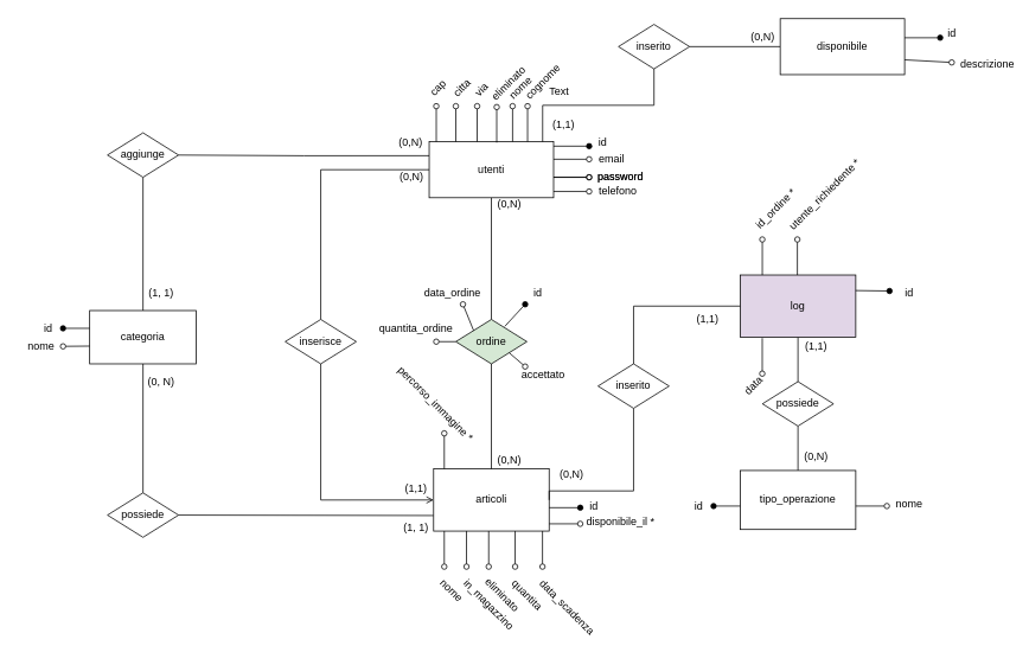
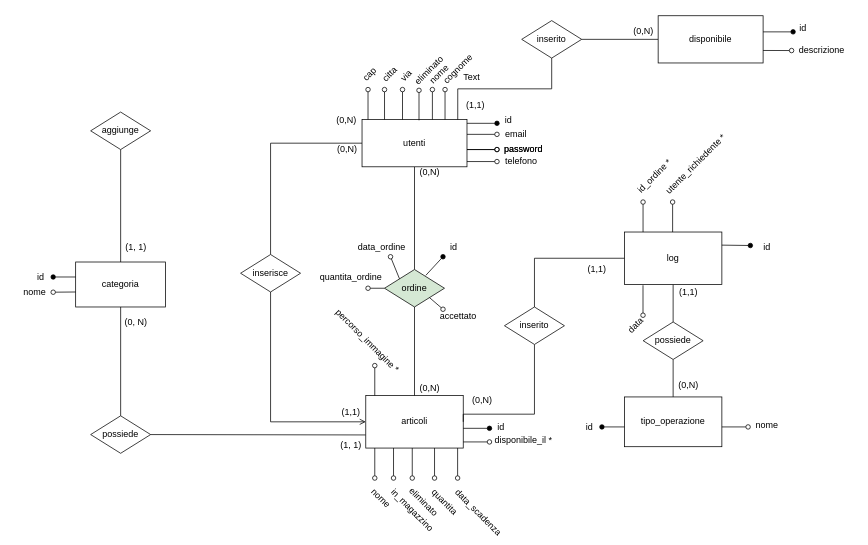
  <mxCell id="0" />
  <mxCell id="1" parent="0" />
  <mxCell id="2" style="edgeStyle=orthogonalEdgeStyle;rounded=0;orthogonalLoop=1;jettySize=auto;html=1;entryX=0.5;entryY=0;entryDx=0;entryDy=0;startArrow=none;startFill=0;endArrow=none;endFill=0;" parent="1" source="5" target="52" edge="1"><mxGeometry relative="1" as="geometry" /></mxCell>
  <mxCell id="3" style="edgeStyle=orthogonalEdgeStyle;rounded=0;orthogonalLoop=1;jettySize=auto;html=1;exitX=0;exitY=0.5;exitDx=0;exitDy=0;entryX=0.5;entryY=0;entryDx=0;entryDy=0;startArrow=none;startFill=0;endArrow=none;endFill=0;" parent="1" source="5" target="64" edge="1"><mxGeometry relative="1" as="geometry" /></mxCell>
- <mxCell id="4" style="edgeStyle=orthogonalEdgeStyle;rounded=0;orthogonalLoop=1;jettySize=auto;html=1;exitX=0;exitY=0.25;exitDx=0;exitDy=0;entryX=1;entryY=0.5;entryDx=0;entryDy=0;startArrow=none;startFill=0;endArrow=none;endFill=0;" parent="1" source="5" target="71" edge="1"><mxGeometry relative="1" as="geometry" /></mxCell>
  <mxCell id="5" value="utenti" style="rounded=0;whiteSpace=wrap;html=1;" parent="1" vertex="1"><mxGeometry x="482" y="159" width="140" height="63" as="geometry" /></mxCell>
  <mxCell id="6" value="" style="endArrow=oval;html=1;endFill=0;" parent="1" edge="1"><mxGeometry width="50" height="50" relative="1" as="geometry"><mxPoint x="622" y="178.71" as="sourcePoint" /><mxPoint x="662" y="178.71" as="targetPoint" /></mxGeometry></mxCell>
  <mxCell id="7" value="nome" style="text;html=1;align=center;verticalAlign=middle;resizable=0;points=[];autosize=1;rotation=-45;" parent="1" vertex="1"><mxGeometry x="560" y="89" width="50" height="20" as="geometry" /></mxCell>
  <mxCell id="8" value="email" style="text;html=1;align=center;verticalAlign=middle;resizable=0;points=[];autosize=1;rotation=0;" parent="1" vertex="1"><mxGeometry x="667" y="169" width="40" height="20" as="geometry" /></mxCell>
  <mxCell id="9" value="cognome" style="text;html=1;align=center;verticalAlign=middle;resizable=0;points=[];autosize=1;rotation=-45;" parent="1" vertex="1"><mxGeometry x="580" y="82" width="60" height="20" as="geometry" /></mxCell>
  <mxCell id="10" value="" style="endArrow=oval;html=1;endFill=0;" parent="1" edge="1"><mxGeometry width="50" height="50" relative="1" as="geometry"><mxPoint x="575.86" y="159" as="sourcePoint" /><mxPoint x="575.86" y="119" as="targetPoint" /></mxGeometry></mxCell>
  <mxCell id="11" value="" style="endArrow=oval;html=1;endFill=0;" parent="1" edge="1"><mxGeometry width="50" height="50" relative="1" as="geometry"><mxPoint x="536" y="159" as="sourcePoint" /><mxPoint x="536" y="119" as="targetPoint" /></mxGeometry></mxCell>
  <mxCell id="12" value="via" style="text;html=1;align=center;verticalAlign=middle;resizable=0;points=[];autosize=1;rotation=-45;" parent="1" vertex="1"><mxGeometry x="526" y="91" width="30" height="20" as="geometry" /></mxCell>
  <mxCell id="13" value="" style="endArrow=oval;html=1;endFill=0;" parent="1" edge="1"><mxGeometry width="50" height="50" relative="1" as="geometry"><mxPoint x="512" y="159" as="sourcePoint" /><mxPoint x="512" y="119" as="targetPoint" /></mxGeometry></mxCell>
  <mxCell id="14" value="citta" style="text;html=1;align=center;verticalAlign=middle;resizable=0;points=[];autosize=1;rotation=-45;" parent="1" vertex="1"><mxGeometry x="499" y="89" width="40" height="20" as="geometry" /></mxCell>
  <mxCell id="15" value="" style="endArrow=oval;html=1;endFill=1;exitX=1;exitY=0;exitDx=0;exitDy=0;" parent="1" edge="1"><mxGeometry width="50" height="50" relative="1" as="geometry"><mxPoint x="622" y="164" as="sourcePoint" /><mxPoint x="662" y="164" as="targetPoint" /><Array as="points"><mxPoint x="662" y="164" /></Array></mxGeometry></mxCell>
  <mxCell id="16" value="" style="endArrow=oval;html=1;endFill=0;" parent="1" edge="1"><mxGeometry width="50" height="50" relative="1" as="geometry"><mxPoint x="490" y="159" as="sourcePoint" /><mxPoint x="490" y="119" as="targetPoint" /></mxGeometry></mxCell>
  <mxCell id="17" value="cap" style="text;html=1;align=center;verticalAlign=middle;resizable=0;points=[];autosize=1;rotation=-45;" parent="1" vertex="1"><mxGeometry x="477" y="89" width="30" height="20" as="geometry" /></mxCell>
  <mxCell id="18" value="" style="endArrow=oval;html=1;endFill=0;" parent="1" edge="1"><mxGeometry width="50" height="50" relative="1" as="geometry"><mxPoint x="622" y="199" as="sourcePoint" /><mxPoint x="662" y="199" as="targetPoint" /></mxGeometry></mxCell>
  <mxCell id="19" value="password" style="text;html=1;align=center;verticalAlign=middle;resizable=0;points=[];autosize=1;rotation=0;" parent="1" vertex="1"><mxGeometry x="662" y="189" width="70" height="20" as="geometry" /></mxCell>
  <mxCell id="20" style="edgeStyle=orthogonalEdgeStyle;rounded=0;orthogonalLoop=1;jettySize=auto;html=1;entryX=0.5;entryY=1;entryDx=0;entryDy=0;startArrow=none;startFill=0;endArrow=none;endFill=0;" parent="1" source="22" target="25" edge="1"><mxGeometry relative="1" as="geometry" /></mxCell>
  <mxCell id="21" style="edgeStyle=orthogonalEdgeStyle;rounded=0;orthogonalLoop=1;jettySize=auto;html=1;exitX=0.5;exitY=1;exitDx=0;exitDy=0;entryX=0.5;entryY=0;entryDx=0;entryDy=0;startArrow=none;startFill=0;endArrow=none;endFill=0;" parent="1" source="22" target="26" edge="1"><mxGeometry relative="1" as="geometry" /></mxCell>
  <mxCell id="22" value="possiede" style="rhombus;whiteSpace=wrap;html=1;" parent="1" vertex="1"><mxGeometry x="857" y="429" width="80" height="50" as="geometry" /></mxCell>
  <mxCell id="23" style="rounded=0;orthogonalLoop=1;jettySize=auto;html=1;exitX=0;exitY=0.75;exitDx=0;exitDy=0;entryX=1;entryY=0.5;entryDx=0;entryDy=0;startArrow=none;startFill=0;endArrow=none;endFill=0;" parent="1" source="24" target="72" edge="1"><mxGeometry relative="1" as="geometry" /></mxCell>
  <mxCell id="24" value="articoli" style="rounded=0;whiteSpace=wrap;html=1;" parent="1" vertex="1"><mxGeometry x="487" y="527.19" width="130" height="70" as="geometry" /></mxCell>
- <mxCell id="25" value="log" style="rounded=0;whiteSpace=wrap;html=1;fillColor=#e1d5e7;" parent="1" vertex="1"><mxGeometry x="832" y="309" width="130" height="70" as="geometry" /></mxCell>
+ <mxCell id="25" value="log" style="rounded=0;whiteSpace=wrap;html=1;" parent="1" vertex="1"><mxGeometry x="832" y="309" width="130" height="70" as="geometry" /></mxCell>
  <mxCell id="26" value="tipo_operazione" style="rounded=0;whiteSpace=wrap;html=1;" parent="1" vertex="1"><mxGeometry x="832" y="529" width="130" height="66.38" as="geometry" /></mxCell>
  <mxCell id="27" value="(1,1)" style="text;html=1;align=center;verticalAlign=middle;resizable=0;points=[];autosize=1;" parent="1" vertex="1"><mxGeometry x="897" y="379" width="40" height="20" as="geometry" /></mxCell>
  <mxCell id="28" value="(0,N)" style="text;html=1;align=center;verticalAlign=middle;resizable=0;points=[];autosize=1;" parent="1" vertex="1"><mxGeometry x="897" y="504" width="40" height="20" as="geometry" /></mxCell>
  <mxCell id="29" value="" style="endArrow=oval;html=1;endFill=0;" parent="1" edge="1"><mxGeometry width="50" height="50" relative="1" as="geometry"><mxPoint x="896.31" y="309" as="sourcePoint" /><mxPoint x="896.31" y="269" as="targetPoint" /></mxGeometry></mxCell>
  <mxCell id="30" value="utente_richiedente *" style="text;html=1;align=center;verticalAlign=middle;resizable=0;points=[];autosize=1;rotation=-45;" parent="1" vertex="1"><mxGeometry x="867" y="209" width="120" height="20" as="geometry" /></mxCell>
  <mxCell id="31" value="" style="endArrow=oval;html=1;endFill=0;" parent="1" edge="1"><mxGeometry width="50" height="50" relative="1" as="geometry"><mxPoint x="962" y="569" as="sourcePoint" /><mxPoint x="997" y="569" as="targetPoint" /></mxGeometry></mxCell>
  <mxCell id="32" value="nome" style="text;html=1;align=center;verticalAlign=middle;resizable=0;points=[];autosize=1;" parent="1" vertex="1"><mxGeometry x="997" y="557.19" width="50" height="20" as="geometry" /></mxCell>
  <mxCell id="33" value="" style="endArrow=oval;html=1;endFill=1;exitX=0;exitY=0.5;exitDx=0;exitDy=0;" parent="1" edge="1"><mxGeometry width="50" height="50" relative="1" as="geometry"><mxPoint x="832" y="569" as="sourcePoint" /><mxPoint x="802" y="569" as="targetPoint" /><Array as="points"><mxPoint x="802" y="569" /></Array></mxGeometry></mxCell>
  <mxCell id="34" value="id" style="text;html=1;align=center;verticalAlign=middle;resizable=0;points=[];autosize=1;" parent="1" vertex="1"><mxGeometry x="775" y="559" width="20" height="20" as="geometry" /></mxCell>
  <mxCell id="35" value="" style="endArrow=oval;html=1;endFill=0;" parent="1" edge="1"><mxGeometry width="50" height="50" relative="1" as="geometry"><mxPoint x="499" y="597.19" as="sourcePoint" /><mxPoint x="499" y="637.19" as="targetPoint" /></mxGeometry></mxCell>
  <mxCell id="36" value="nome" style="text;html=1;align=center;verticalAlign=middle;resizable=0;points=[];autosize=1;rotation=45;" parent="1" vertex="1"><mxGeometry x="482" y="654" width="50" height="20" as="geometry" /></mxCell>
  <mxCell id="37" style="edgeStyle=orthogonalEdgeStyle;rounded=0;orthogonalLoop=1;jettySize=auto;html=1;exitX=0.5;exitY=0;exitDx=0;exitDy=0;entryX=0;entryY=0.5;entryDx=0;entryDy=0;startArrow=none;startFill=0;endArrow=none;endFill=0;" parent="1" source="39" target="25" edge="1"><mxGeometry relative="1" as="geometry" /></mxCell>
  <mxCell id="38" style="edgeStyle=orthogonalEdgeStyle;rounded=0;orthogonalLoop=1;jettySize=auto;html=1;exitX=0.5;exitY=1;exitDx=0;exitDy=0;entryX=1;entryY=0.5;entryDx=0;entryDy=0;startArrow=none;startFill=0;endArrow=none;endFill=0;" parent="1" source="39" target="24" edge="1"><mxGeometry relative="1" as="geometry"><Array as="points"><mxPoint x="712" y="552" /><mxPoint x="617" y="552" /></Array></mxGeometry></mxCell>
  <mxCell id="39" value="inserito" style="rhombus;whiteSpace=wrap;html=1;" parent="1" vertex="1"><mxGeometry x="672" y="409" width="80" height="50" as="geometry" /></mxCell>
  <mxCell id="40" value="" style="endArrow=oval;html=1;endFill=0;" parent="1" edge="1"><mxGeometry width="50" height="50" relative="1" as="geometry"><mxPoint x="524" y="597.19" as="sourcePoint" /><mxPoint x="524" y="637.19" as="targetPoint" /></mxGeometry></mxCell>
  <mxCell id="41" value="in_magazzino" style="text;html=1;align=center;verticalAlign=middle;resizable=0;points=[];autosize=1;rotation=45;" parent="1" vertex="1"><mxGeometry x="504" y="670" width="90" height="20" as="geometry" /></mxCell>
  <mxCell id="42" value="(1,1)" style="text;html=1;align=center;verticalAlign=middle;resizable=0;points=[];autosize=1;" parent="1" vertex="1"><mxGeometry x="775" y="349" width="40" height="20" as="geometry" /></mxCell>
  <mxCell id="43" value="(0,N)" style="text;html=1;align=center;verticalAlign=middle;resizable=0;points=[];autosize=1;" parent="1" vertex="1"><mxGeometry x="622" y="524" width="40" height="20" as="geometry" /></mxCell>
  <mxCell id="44" value="" style="endArrow=oval;html=1;endFill=0;" parent="1" edge="1"><mxGeometry width="50" height="50" relative="1" as="geometry"><mxPoint x="549" y="597.19" as="sourcePoint" /><mxPoint x="549" y="637.19" as="targetPoint" /></mxGeometry></mxCell>
  <mxCell id="45" value="eliminato" style="text;html=1;align=center;verticalAlign=middle;resizable=0;points=[];autosize=1;rotation=45;" parent="1" vertex="1"><mxGeometry x="534" y="659" width="60" height="20" as="geometry" /></mxCell>
  <mxCell id="46" value="data" style="text;html=1;align=center;verticalAlign=middle;resizable=0;points=[];autosize=1;rotation=-45;" parent="1" vertex="1"><mxGeometry x="827" y="424" width="40" height="20" as="geometry" /></mxCell>
  <mxCell id="47" value="" style="endArrow=oval;html=1;endFill=0;" parent="1" edge="1"><mxGeometry width="50" height="50" relative="1" as="geometry"><mxPoint x="578.71" y="597.19" as="sourcePoint" /><mxPoint x="578.71" y="637.19" as="targetPoint" /></mxGeometry></mxCell>
  <mxCell id="48" value="quantita" style="text;html=1;align=center;verticalAlign=middle;resizable=0;points=[];autosize=1;rotation=45;" parent="1" vertex="1"><mxGeometry x="562" y="659" width="60" height="20" as="geometry" /></mxCell>
  <mxCell id="49" value="" style="endArrow=oval;html=1;endFill=0;" parent="1" edge="1"><mxGeometry width="50" height="50" relative="1" as="geometry"><mxPoint x="617" y="589" as="sourcePoint" /><mxPoint x="652" y="589" as="targetPoint" /></mxGeometry></mxCell>
  <mxCell id="50" value="disponibile_il *" style="text;html=1;align=center;verticalAlign=middle;resizable=0;points=[];autosize=1;" parent="1" vertex="1"><mxGeometry x="652" y="577.19" width="90" height="20" as="geometry" /></mxCell>
  <mxCell id="51" style="edgeStyle=orthogonalEdgeStyle;rounded=0;orthogonalLoop=1;jettySize=auto;html=1;entryX=0.5;entryY=0;entryDx=0;entryDy=0;startArrow=none;startFill=0;endArrow=none;endFill=0;" parent="1" source="52" target="24" edge="1"><mxGeometry relative="1" as="geometry" /></mxCell>
  <mxCell id="52" value="ordine" style="rhombus;whiteSpace=wrap;html=1;fillColor=#d5e8d4;" parent="1" vertex="1"><mxGeometry x="512" y="359" width="80" height="50" as="geometry" /></mxCell>
  <mxCell id="53" value="" style="endArrow=oval;html=1;endFill=0;exitX=0;exitY=0;exitDx=0;exitDy=0;" parent="1" source="52" edge="1"><mxGeometry width="50" height="50" relative="1" as="geometry"><mxPoint x="526" y="379" as="sourcePoint" /><mxPoint x="520" y="342" as="targetPoint" /></mxGeometry></mxCell>
  <mxCell id="54" value="data_ordine" style="text;html=1;align=center;verticalAlign=middle;resizable=0;points=[];autosize=1;rotation=0;" parent="1" vertex="1"><mxGeometry x="467.54" y="319" width="80" height="20" as="geometry" /></mxCell>
  <mxCell id="55" value="" style="endArrow=oval;html=1;endFill=0;exitX=0;exitY=0.5;exitDx=0;exitDy=0;" parent="1" source="52" edge="1"><mxGeometry width="50" height="50" relative="1" as="geometry"><mxPoint x="420" y="383.8" as="sourcePoint" /><mxPoint x="490" y="384" as="targetPoint" /></mxGeometry></mxCell>
  <mxCell id="56" value="quantita_ordine" style="text;html=1;align=center;verticalAlign=middle;resizable=0;points=[];autosize=1;" parent="1" vertex="1"><mxGeometry x="417" y="359" width="100" height="20" as="geometry" /></mxCell>
  <mxCell id="57" value="(0,N)" style="text;html=1;align=center;verticalAlign=middle;resizable=0;points=[];autosize=1;" parent="1" vertex="1"><mxGeometry x="552" y="219" width="40" height="20" as="geometry" /></mxCell>
  <mxCell id="58" value="(0,N)" style="text;html=1;align=center;verticalAlign=middle;resizable=0;points=[];autosize=1;" parent="1" vertex="1"><mxGeometry x="552" y="507.19" width="40" height="20" as="geometry" /></mxCell>
  <mxCell id="59" value="" style="endArrow=oval;html=1;endFill=1;" parent="1" edge="1"><mxGeometry width="50" height="50" relative="1" as="geometry"><mxPoint x="617" y="570.86" as="sourcePoint" /><mxPoint x="652" y="570.86" as="targetPoint" /></mxGeometry></mxCell>
  <mxCell id="60" value="id" style="text;html=1;align=center;verticalAlign=middle;resizable=0;points=[];autosize=1;" parent="1" vertex="1"><mxGeometry x="657" y="559" width="20" height="20" as="geometry" /></mxCell>
  <mxCell id="61" style="edgeStyle=orthogonalEdgeStyle;rounded=0;orthogonalLoop=1;jettySize=auto;html=1;entryX=0.5;entryY=0;entryDx=0;entryDy=0;startArrow=none;startFill=0;endArrow=none;endFill=0;" parent="1" source="62" target="72" edge="1"><mxGeometry relative="1" as="geometry" /></mxCell>
  <mxCell id="62" value="categoria" style="rounded=0;whiteSpace=wrap;html=1;" parent="1" vertex="1"><mxGeometry x="100" y="349" width="120" height="60" as="geometry" /></mxCell>
  <mxCell id="63" style="edgeStyle=orthogonalEdgeStyle;rounded=0;orthogonalLoop=1;jettySize=auto;html=1;exitX=0.5;exitY=1;exitDx=0;exitDy=0;entryX=0;entryY=0.5;entryDx=0;entryDy=0;startArrow=none;startFill=0;endArrow=open;endFill=0;" parent="1" source="64" target="24" edge="1"><mxGeometry relative="1" as="geometry" /></mxCell>
- <mxCell id="64" value="inserisce" style="rhombus;whiteSpace=wrap;html=1;" parent="1" vertex="1"><mxGeometry x="320" y="359" width="80" height="50" as="geometry" /></mxCell>
+ <mxCell id="64" value="inserisce" style="rhombus;whiteSpace=wrap;html=1;" parent="1" vertex="1"><mxGeometry x="320" y="339" width="80" height="50" as="geometry" /></mxCell>
  <mxCell id="65" value="" style="endArrow=oval;html=1;endFill=0;exitX=1;exitY=1;exitDx=0;exitDy=0;" parent="1" source="52" edge="1"><mxGeometry width="50" height="50" relative="1" as="geometry"><mxPoint x="578" y="379" as="sourcePoint" /><mxPoint x="590" y="412" as="targetPoint" /></mxGeometry></mxCell>
  <mxCell id="66" value="accettato" style="text;html=1;align=center;verticalAlign=middle;resizable=0;points=[];autosize=1;" parent="1" vertex="1"><mxGeometry x="580" y="412" width="60" height="20" as="geometry" /></mxCell>
  <mxCell id="67" value="(0,N)" style="text;html=1;align=center;verticalAlign=middle;resizable=0;points=[];autosize=1;" parent="1" vertex="1"><mxGeometry x="442" y="189" width="40" height="20" as="geometry" /></mxCell>
  <mxCell id="68" value="(1,1)" style="text;html=1;align=center;verticalAlign=middle;resizable=0;points=[];autosize=1;" parent="1" vertex="1"><mxGeometry x="447" y="539" width="40" height="20" as="geometry" /></mxCell>
  <mxCell id="69" value="id" style="text;html=1;align=center;verticalAlign=middle;resizable=0;points=[];autosize=1;" parent="1" vertex="1"><mxGeometry x="667" y="150" width="20" height="20" as="geometry" /></mxCell>
  <mxCell id="70" style="edgeStyle=orthogonalEdgeStyle;rounded=0;orthogonalLoop=1;jettySize=auto;html=1;entryX=0.5;entryY=0;entryDx=0;entryDy=0;startArrow=none;startFill=0;endArrow=none;endFill=0;" parent="1" source="71" target="62" edge="1"><mxGeometry relative="1" as="geometry" /></mxCell>
  <mxCell id="71" value="aggiunge" style="rhombus;whiteSpace=wrap;html=1;" parent="1" vertex="1"><mxGeometry x="120" y="149" width="80" height="50" as="geometry" /></mxCell>
  <mxCell id="72" value="possiede" style="rhombus;whiteSpace=wrap;html=1;" parent="1" vertex="1"><mxGeometry x="120" y="554.19" width="80" height="50" as="geometry" /></mxCell>
  <mxCell id="73" value="(1, 1)" style="text;html=1;align=center;verticalAlign=middle;resizable=0;points=[];autosize=1;" parent="1" vertex="1"><mxGeometry x="160" y="319" width="40" height="20" as="geometry" /></mxCell>
  <mxCell id="74" value="(0,N)" style="text;html=1;align=center;verticalAlign=middle;resizable=0;points=[];autosize=1;" parent="1" vertex="1"><mxGeometry x="441" y="150" width="40" height="20" as="geometry" /></mxCell>
  <mxCell id="75" value="" style="endArrow=oval;html=1;endFill=1;exitX=0;exitY=0.5;exitDx=0;exitDy=0;" parent="1" edge="1"><mxGeometry width="50" height="50" relative="1" as="geometry"><mxPoint x="100" y="369" as="sourcePoint" /><mxPoint x="70" y="369" as="targetPoint" /><Array as="points"><mxPoint x="70" y="369" /></Array></mxGeometry></mxCell>
  <mxCell id="76" value="id" style="text;html=1;align=center;verticalAlign=middle;resizable=0;points=[];autosize=1;" parent="1" vertex="1"><mxGeometry x="43" y="359" width="20" height="20" as="geometry" /></mxCell>
  <mxCell id="77" value="" style="endArrow=oval;html=1;endFill=0;" parent="1" edge="1"><mxGeometry width="50" height="50" relative="1" as="geometry"><mxPoint x="100" y="389" as="sourcePoint" /><mxPoint x="70" y="389.29" as="targetPoint" /></mxGeometry></mxCell>
  <mxCell id="78" value="nome" style="text;html=1;align=center;verticalAlign=middle;resizable=0;points=[];autosize=1;" parent="1" vertex="1"><mxGeometry x="20" y="379" width="50" height="20" as="geometry" /></mxCell>
  <mxCell id="79" value="(0, N)" style="text;html=1;align=center;verticalAlign=middle;resizable=0;points=[];autosize=1;" parent="1" vertex="1"><mxGeometry x="155" y="420" width="50" height="20" as="geometry" /></mxCell>
  <mxCell id="80" value="(1, 1)" style="text;html=1;align=center;verticalAlign=middle;resizable=0;points=[];autosize=1;" parent="1" vertex="1"><mxGeometry x="447" y="584.19" width="40" height="20" as="geometry" /></mxCell>
  <mxCell id="81" value="" style="endArrow=oval;html=1;endFill=0;" parent="1" edge="1"><mxGeometry width="50" height="50" relative="1" as="geometry"><mxPoint x="622" y="199" as="sourcePoint" /><mxPoint x="662" y="199" as="targetPoint" /></mxGeometry></mxCell>
  <mxCell id="82" value="password" style="text;html=1;align=center;verticalAlign=middle;resizable=0;points=[];autosize=1;rotation=0;" parent="1" vertex="1"><mxGeometry x="662" y="189" width="70" height="20" as="geometry" /></mxCell>
  <mxCell id="83" value="" style="endArrow=oval;html=1;endFill=0;" parent="1" edge="1"><mxGeometry width="50" height="50" relative="1" as="geometry"><mxPoint x="622" y="215" as="sourcePoint" /><mxPoint x="662" y="215" as="targetPoint" /></mxGeometry></mxCell>
  <mxCell id="84" value="telefono" style="text;html=1;align=center;verticalAlign=middle;resizable=0;points=[];autosize=1;rotation=0;" parent="1" vertex="1"><mxGeometry x="664" y="205" width="60" height="20" as="geometry" /></mxCell>
  <mxCell id="85" value="" style="endArrow=none;html=1;endFill=0;startArrow=oval;startFill=0;" parent="1" edge="1"><mxGeometry width="50" height="50" relative="1" as="geometry"><mxPoint x="856.8" y="420" as="sourcePoint" /><mxPoint x="856.8" y="380" as="targetPoint" /></mxGeometry></mxCell>
  <mxCell id="86" value="" style="endArrow=oval;html=1;endFill=0;" parent="1" edge="1"><mxGeometry width="50" height="50" relative="1" as="geometry"><mxPoint x="592.72" y="159" as="sourcePoint" /><mxPoint x="592.72" y="119" as="targetPoint" /></mxGeometry></mxCell>
  <mxCell id="87" style="rounded=0;orthogonalLoop=1;jettySize=auto;html=1;exitX=0;exitY=0.5;exitDx=0;exitDy=0;entryX=1;entryY=0.5;entryDx=0;entryDy=0;endArrow=none;endFill=0;" parent="1" source="88" target="92" edge="1"><mxGeometry relative="1" as="geometry" /></mxCell>
  <mxCell id="88" value="disponibile" style="rounded=0;whiteSpace=wrap;html=1;" parent="1" vertex="1"><mxGeometry x="877" y="20.5" width="140" height="63" as="geometry" /></mxCell>
  <mxCell id="89" value="" style="endArrow=oval;html=1;endFill=1;exitX=1;exitY=0;exitDx=0;exitDy=0;" parent="1" edge="1"><mxGeometry width="50" height="50" relative="1" as="geometry"><mxPoint x="1017" y="42" as="sourcePoint" /><mxPoint x="1057" y="42" as="targetPoint" /><Array as="points"><mxPoint x="1057" y="42" /></Array></mxGeometry></mxCell>
  <mxCell id="90" value="id" style="text;html=1;align=center;verticalAlign=middle;resizable=0;points=[];autosize=1;" parent="1" vertex="1"><mxGeometry x="1060" y="27" width="20" height="20" as="geometry" /></mxCell>
  <mxCell id="91" style="edgeStyle=orthogonalEdgeStyle;rounded=0;orthogonalLoop=1;jettySize=auto;html=1;exitX=0.5;exitY=1;exitDx=0;exitDy=0;entryX=0.912;entryY=0.001;entryDx=0;entryDy=0;entryPerimeter=0;endArrow=none;endFill=0;" parent="1" source="92" target="5" edge="1"><mxGeometry relative="1" as="geometry" /></mxCell>
  <mxCell id="92" value="inserito" style="rhombus;whiteSpace=wrap;html=1;" parent="1" vertex="1"><mxGeometry x="695" y="27" width="80" height="50" as="geometry" /></mxCell>
  <mxCell id="93" value="(0,N)" style="text;html=1;align=center;verticalAlign=middle;resizable=0;points=[];autosize=1;" parent="1" vertex="1"><mxGeometry x="837" y="32" width="40" height="20" as="geometry" /></mxCell>
  <mxCell id="94" value="(1,1)" style="text;html=1;align=center;verticalAlign=middle;resizable=0;points=[];autosize=1;" parent="1" vertex="1"><mxGeometry x="613" y="130" width="40" height="20" as="geometry" /></mxCell>
  <mxCell id="95" value="" style="endArrow=oval;html=1;endFill=0;exitX=1;exitY=0;exitDx=0;exitDy=0;" parent="1" target="96" edge="1"><mxGeometry width="50" height="50" relative="1" as="geometry"><mxPoint x="1017" y="66.83" as="sourcePoint" /><mxPoint x="1060" y="66.83" as="targetPoint" /></mxGeometry></mxCell>
- <mxCell id="96" value="descrizione" style="text;html=1;align=center;verticalAlign=middle;resizable=0;points=[];autosize=1;" parent="1" vertex="1"><mxGeometry x="1070" y="62" width="80" height="20" as="geometry" /></mxCell>
+ <mxCell id="96" value="descrizione" style="text;html=1;align=center;verticalAlign=middle;resizable=0;points=[];autosize=1;" parent="1" vertex="1"><mxGeometry x="1055" y="57" width="80" height="20" as="geometry" /></mxCell>
  <mxCell id="97" value="" style="endArrow=oval;html=1;endFill=0;" parent="1" edge="1"><mxGeometry width="50" height="50" relative="1" as="geometry"><mxPoint x="609.5" y="597.19" as="sourcePoint" /><mxPoint x="609.5" y="637.19" as="targetPoint" /></mxGeometry></mxCell>
  <mxCell id="98" value="data_scadenza" style="text;html=1;align=center;verticalAlign=middle;resizable=0;points=[];autosize=1;rotation=45;" parent="1" vertex="1"><mxGeometry x="587" y="673" width="100" height="20" as="geometry" /></mxCell>
  <mxCell id="99" value="" style="endArrow=oval;html=1;endFill=1;exitX=0.688;exitY=0.157;exitDx=0;exitDy=0;exitPerimeter=0;" parent="1" source="52" edge="1"><mxGeometry width="50" height="50" relative="1" as="geometry"><mxPoint x="582" y="406.5" as="sourcePoint" /><mxPoint x="590" y="342" as="targetPoint" /></mxGeometry></mxCell>
  <mxCell id="100" value="id" style="text;html=1;align=center;verticalAlign=middle;resizable=0;points=[];autosize=1;" parent="1" vertex="1"><mxGeometry x="594" y="319" width="20" height="20" as="geometry" /></mxCell>
  <mxCell id="101" value="" style="endArrow=oval;html=1;endFill=0;" parent="1" edge="1"><mxGeometry width="50" height="50" relative="1" as="geometry"><mxPoint x="856.86" y="309" as="sourcePoint" /><mxPoint x="856.86" y="269" as="targetPoint" /></mxGeometry></mxCell>
  <mxCell id="102" value="id_ordine *" style="text;html=1;align=center;verticalAlign=middle;resizable=0;points=[];autosize=1;rotation=-45;" parent="1" vertex="1"><mxGeometry x="837" y="225" width="70" height="20" as="geometry" /></mxCell>
  <mxCell id="103" value="" style="endArrow=oval;html=1;endFill=1;exitX=1;exitY=0.25;exitDx=0;exitDy=0;" parent="1" source="25" edge="1"><mxGeometry width="50" height="50" relative="1" as="geometry"><mxPoint x="947" y="319" as="sourcePoint" /><mxPoint x="1000" y="327" as="targetPoint" /></mxGeometry></mxCell>
  <mxCell id="104" value="id" style="text;html=1;align=center;verticalAlign=middle;resizable=0;points=[];autosize=1;" parent="1" vertex="1"><mxGeometry x="1012" y="319" width="20" height="20" as="geometry" /></mxCell>
  <mxCell id="105" value="" style="endArrow=none;html=1;endFill=0;startArrow=oval;startFill=0;" parent="1" edge="1"><mxGeometry width="50" height="50" relative="1" as="geometry"><mxPoint x="499" y="487.19" as="sourcePoint" /><mxPoint x="499" y="527.19" as="targetPoint" /></mxGeometry></mxCell>
  <mxCell id="106" value="percorso_immagine *" style="text;html=1;align=center;verticalAlign=middle;resizable=0;points=[];autosize=1;rotation=45;" parent="1" vertex="1"><mxGeometry x="424" y="444" width="130" height="20" as="geometry" /></mxCell>
  <mxCell id="107" value="" style="endArrow=oval;html=1;endFill=0;" parent="1" edge="1"><mxGeometry width="50" height="50" relative="1" as="geometry"><mxPoint x="558" y="160" as="sourcePoint" /><mxPoint x="558" y="120" as="targetPoint" /></mxGeometry></mxCell>
  <mxCell id="108" value="Text" style="text;html=1;align=center;verticalAlign=middle;resizable=0;points=[];autosize=1;" parent="1" vertex="1"><mxGeometry x="608" y="93" width="40" height="20" as="geometry" /></mxCell>
  <mxCell id="109" value="eliminato" style="text;html=1;align=center;verticalAlign=middle;resizable=0;points=[];autosize=1;rotation=-45;" parent="1" vertex="1"><mxGeometry x="541" y="83.5" width="60" height="20" as="geometry" /></mxCell>
